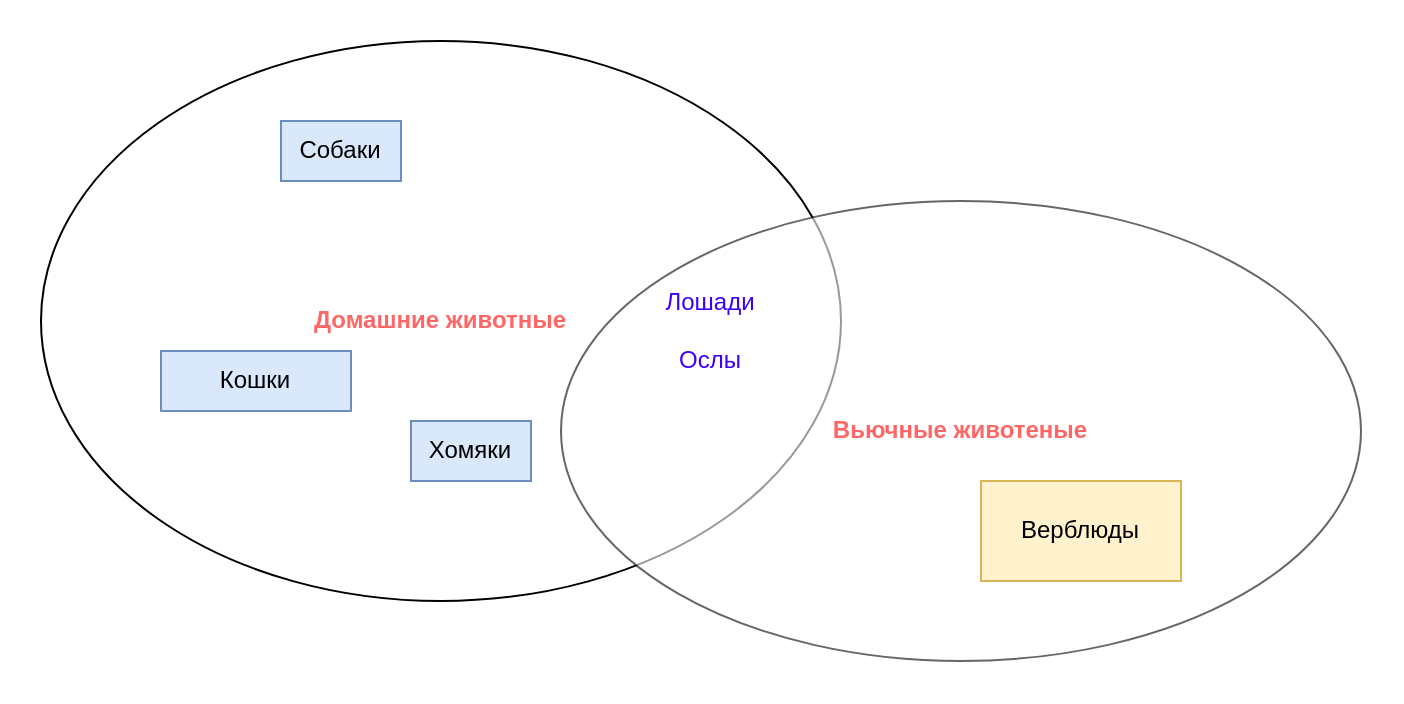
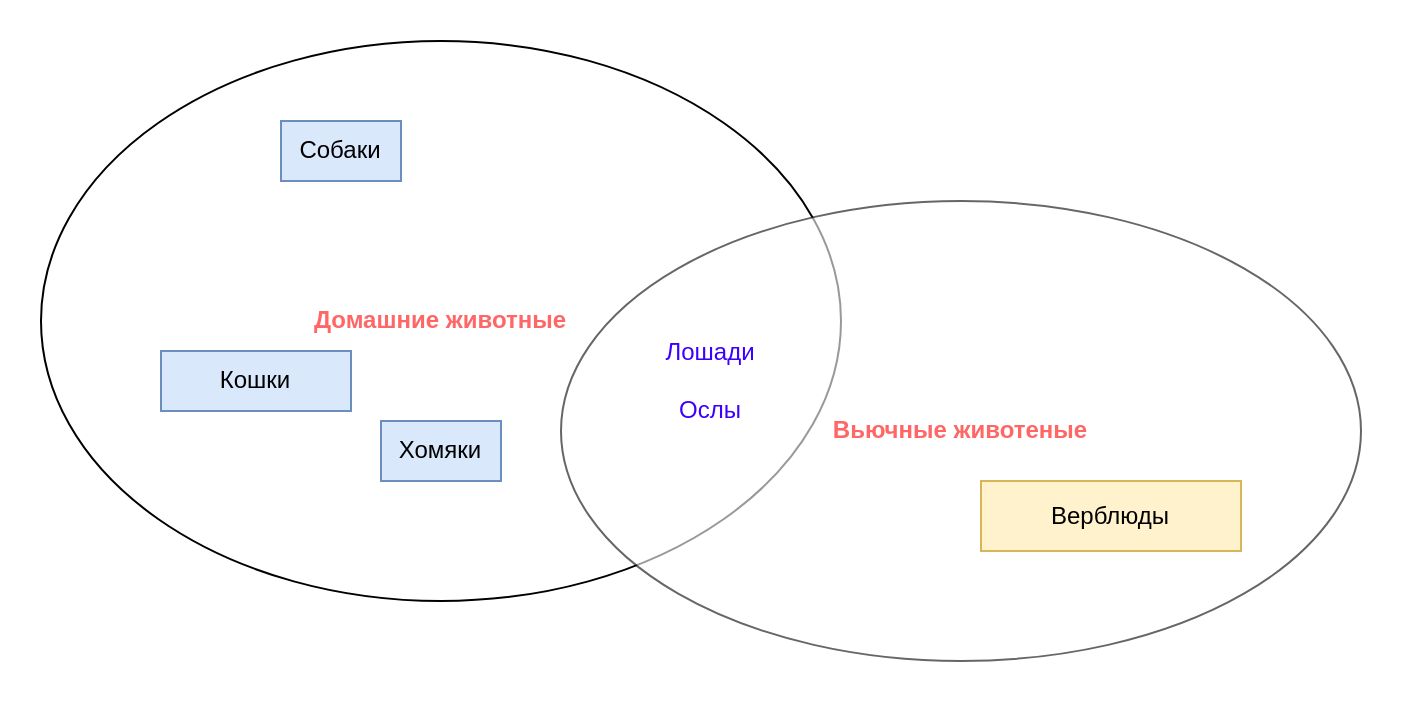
  <mxCell id="0" />
  <mxCell id="1" parent="0" />
  <mxCell id="2" value="&lt;b&gt;&lt;font color=&quot;#ff6666&quot;&gt;Домашние животные&lt;/font&gt;&lt;/b&gt;" style="ellipse;whiteSpace=wrap;html=1;" vertex="1" parent="1"><mxGeometry x="20" y="20" width="400" height="280" as="geometry" /></mxCell>
  <mxCell id="3" value="&lt;font color=&quot;#ff6666&quot;&gt;&lt;b&gt;Вьючные животеные&lt;/b&gt;&lt;/font&gt;" style="ellipse;whiteSpace=wrap;html=1;opacity=60;" vertex="1" parent="1"><mxGeometry x="280" y="100" width="400" height="230" as="geometry" /></mxCell>
- <mxCell id="4" value="&lt;font color=&quot;#3c00ff&quot;&gt;Лошади&lt;/font&gt;&lt;div&gt;&lt;font color=&quot;#3c00ff&quot;&gt;&lt;br&gt;&lt;/font&gt;&lt;div&gt;&lt;font color=&quot;#3c00ff&quot;&gt;Ослы&lt;/font&gt;&lt;/div&gt;&lt;/div&gt;" style="text;html=1;align=center;verticalAlign=middle;whiteSpace=wrap;rounded=0;" vertex="1" parent="1"><mxGeometry x="310" y="145" width="90" height="40" as="geometry" /></mxCell>
+ <mxCell id="4" value="&lt;font color=&quot;#3c00ff&quot;&gt;Лошади&lt;/font&gt;&lt;div&gt;&lt;font color=&quot;#3c00ff&quot;&gt;&lt;br&gt;&lt;/font&gt;&lt;div&gt;&lt;font color=&quot;#3c00ff&quot;&gt;Ослы&lt;/font&gt;&lt;/div&gt;&lt;/div&gt;" style="text;html=1;align=center;verticalAlign=middle;whiteSpace=wrap;rounded=0;" vertex="1" parent="1"><mxGeometry x="310" y="170" width="90" height="40" as="geometry" /></mxCell>
  <mxCell id="5" value="Собаки" style="text;html=1;align=center;verticalAlign=middle;whiteSpace=wrap;rounded=0;fillColor=#dae8fc;strokeColor=#6c8ebf;" vertex="1" parent="1"><mxGeometry x="140" y="60" width="60" height="30" as="geometry" /></mxCell>
  <mxCell id="6" value="Кошки" style="text;html=1;align=center;verticalAlign=middle;whiteSpace=wrap;rounded=0;fillColor=#dae8fc;strokeColor=#6c8ebf;" vertex="1" parent="1"><mxGeometry x="80" y="175" width="95" height="30" as="geometry" /></mxCell>
- <mxCell id="7" value="Хомяки" style="text;html=1;align=center;verticalAlign=middle;whiteSpace=wrap;rounded=0;fillColor=#dae8fc;strokeColor=#6c8ebf;" vertex="1" parent="1"><mxGeometry x="205" y="210" width="60" height="30" as="geometry" /></mxCell>
- <mxCell id="8" value="Верблюды" style="text;html=1;align=center;verticalAlign=middle;whiteSpace=wrap;rounded=0;fillColor=#fff2cc;strokeColor=#d6b656;" vertex="1" parent="1"><mxGeometry x="490" y="240" width="100" height="50" as="geometry" /></mxCell>
+ <mxCell id="7" value="Хомяки" style="text;html=1;align=center;verticalAlign=middle;whiteSpace=wrap;rounded=0;fillColor=#dae8fc;strokeColor=#6c8ebf;" vertex="1" parent="1"><mxGeometry x="190" y="210" width="60" height="30" as="geometry" /></mxCell>
+ <mxCell id="8" value="Верблюды" style="text;html=1;align=center;verticalAlign=middle;whiteSpace=wrap;rounded=0;fillColor=#fff2cc;strokeColor=#d6b656;" vertex="1" parent="1"><mxGeometry x="490" y="240" width="130" height="35" as="geometry" /></mxCell>
